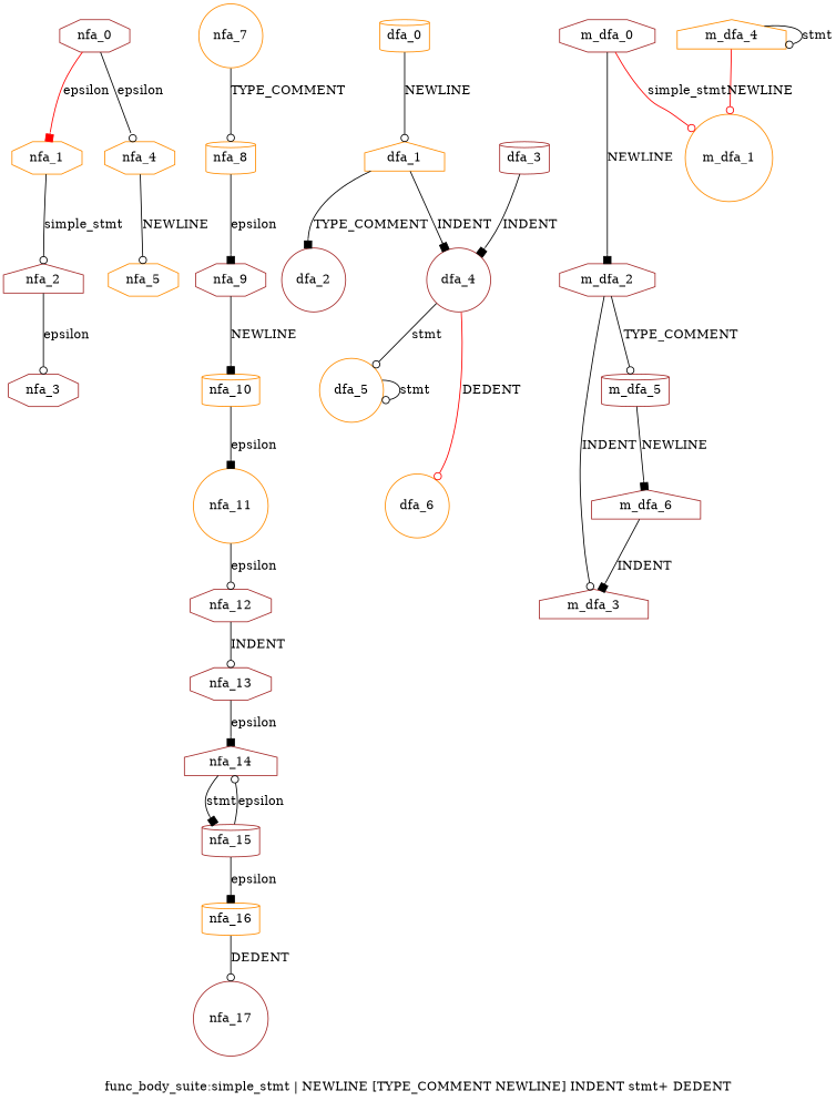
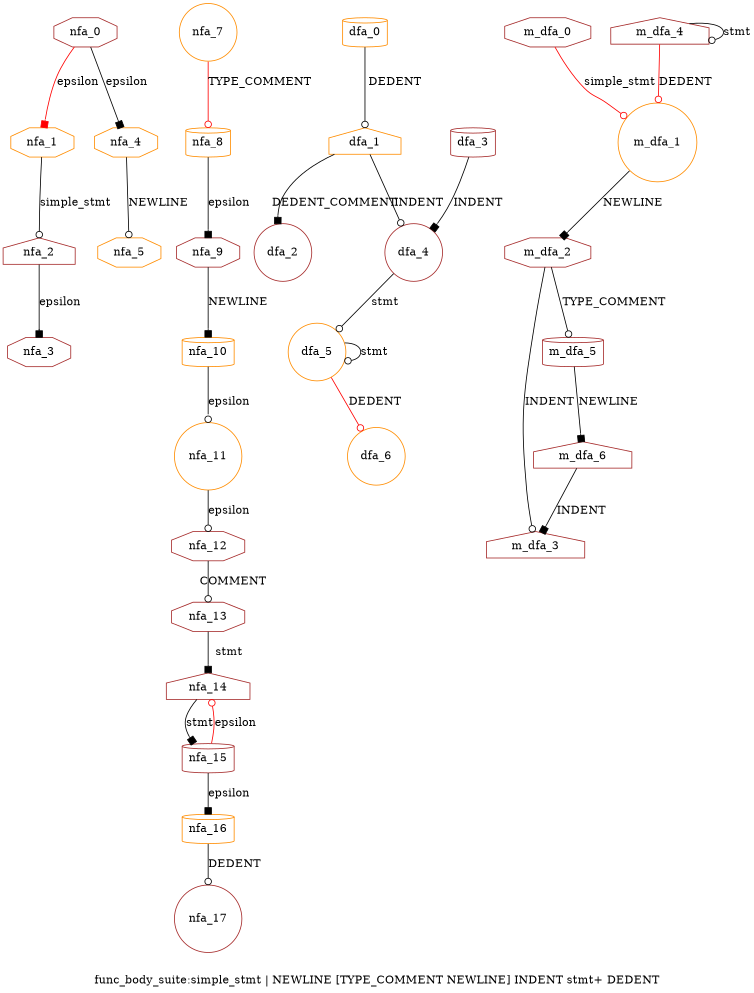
  digraph {
    label="func_body_suite:simple_stmt | NEWLINE [TYPE_COMMENT NEWLINE] INDENT stmt+ DEDENT"
    node [color=brown shape=octagon]
    edge [arrowhead=odot]
    nfa_0
    nfa_1 [color=darkorange]
    nfa_4 [color=darkorange]
    nfa_2 [shape=house]
    nfa_3
    nfa_5 [color=darkorange]
    nfa_7 [color=darkorange shape=circle]
    nfa_11 [color=darkorange shape=circle]
    nfa_8 [color=darkorange shape=cylinder]
    nfa_9
    nfa_10 [color=darkorange shape=cylinder]
    nfa_12
    nfa_13
    nfa_14 [shape=house]
    nfa_15 [shape=cylinder]
    nfa_16 [color=darkorange shape=cylinder]
    nfa_17 [shape=circle]
    dfa_0 [color=darkorange shape=cylinder]
    dfa_1 [color=darkorange shape=house]
    dfa_2 [shape=circle]
    dfa_4 [shape=circle]
    dfa_3 [shape=cylinder]
    dfa_5 [color=darkorange shape=circle]
    dfa_6 [color=darkorange shape=circle]
    m_dfa_1 [color=darkorange shape=circle]
    m_dfa_0
    m_dfa_2
    m_dfa_3 [shape=house]
    m_dfa_5 [shape=cylinder]
-   m_dfa_4 [color=darkorange shape=house]
+   m_dfa_4 [shape=house]
    m_dfa_6 [shape=house]
    subgraph sub_1 {
      nfa_0
      nfa_1
      nfa_4
      nfa_2
      nfa_3
      nfa_5
      nfa_7
      nfa_11
      nfa_8
      nfa_9
      nfa_10
      nfa_12
      nfa_13
      nfa_14
      nfa_15
      nfa_16
      nfa_17
    }
    subgraph sub_2 {
      dfa_0
      dfa_1
      dfa_2
      dfa_4
      dfa_3
      dfa_5
      dfa_6
    }
    subgraph sub_3 {
      m_dfa_1
      m_dfa_0
      m_dfa_2
      m_dfa_3
      m_dfa_5
      m_dfa_4
      m_dfa_6
    }
    nfa_0 -> nfa_1 [arrowhead=box color=red label=epsilon]
-   nfa_0 -> nfa_4 [label=epsilon]
+   nfa_0 -> nfa_4 [arrowhead=box label=epsilon]
    nfa_1 -> nfa_2 [label=simple_stmt]
    nfa_4 -> nfa_5 [label=NEWLINE]
-   nfa_2 -> nfa_3 [label=epsilon]
-   nfa_7 -> nfa_8 [label=TYPE_COMMENT]
+   nfa_2 -> nfa_3 [arrowhead=box label=epsilon]
+   nfa_7 -> nfa_8 [label=TYPE_COMMENT color=red]
    nfa_11 -> nfa_12 [label=epsilon]
    nfa_8 -> nfa_9 [arrowhead=box label=epsilon]
    nfa_9 -> nfa_10 [arrowhead=box label=NEWLINE]
-   nfa_10 -> nfa_11 [arrowhead=box label=epsilon]
-   nfa_12 -> nfa_13 [label=INDENT]
-   nfa_13 -> nfa_14 [arrowhead=box label=epsilon]
+   nfa_10 -> nfa_11 [label=epsilon]
+   nfa_12 -> nfa_13 [label=COMMENT]
+   nfa_13 -> nfa_14 [arrowhead=box label=stmt]
    nfa_14 -> nfa_15 [arrowhead=box label=stmt]
-   nfa_15 -> nfa_14 [label=epsilon]
+   nfa_15 -> nfa_14 [label=epsilon color=red]
    nfa_15 -> nfa_16 [arrowhead=box label=epsilon]
    nfa_16 -> nfa_17 [label=DEDENT]
-   dfa_0 -> dfa_1 [label=NEWLINE]
-   dfa_1 -> dfa_2 [arrowhead=box label=TYPE_COMMENT]
-   dfa_1 -> dfa_4 [arrowhead=box label=INDENT]
+   dfa_0 -> dfa_1 [label=DEDENT]
+   dfa_1 -> dfa_2 [arrowhead=box label=DEDENT_COMMENT]
+   dfa_1 -> dfa_4 [label=INDENT]
    dfa_4 -> dfa_5 [label=stmt]
    dfa_3 -> dfa_4 [arrowhead=box label=INDENT]
    dfa_5 -> dfa_5 [label=stmt]
-   dfa_4 -> dfa_6 [color=red label=DEDENT]
+   dfa_5 -> dfa_6 [color=red label=DEDENT]
    m_dfa_0 -> m_dfa_1 [color=red label=simple_stmt]
-   m_dfa_0 -> m_dfa_2 [arrowhead=box label=NEWLINE]
+   m_dfa_1 -> m_dfa_2 [arrowhead=box label=NEWLINE]
    m_dfa_2 -> m_dfa_3 [label=INDENT]
    m_dfa_2 -> m_dfa_5 [label=TYPE_COMMENT]
    m_dfa_5 -> m_dfa_6 [arrowhead=box label=NEWLINE]
-   m_dfa_4 -> m_dfa_1 [color=red label=NEWLINE]
+   m_dfa_4 -> m_dfa_1 [color=red label=DEDENT]
    m_dfa_4 -> m_dfa_4 [label=stmt]
    m_dfa_6 -> m_dfa_3 [arrowhead=box label=INDENT]
  }
